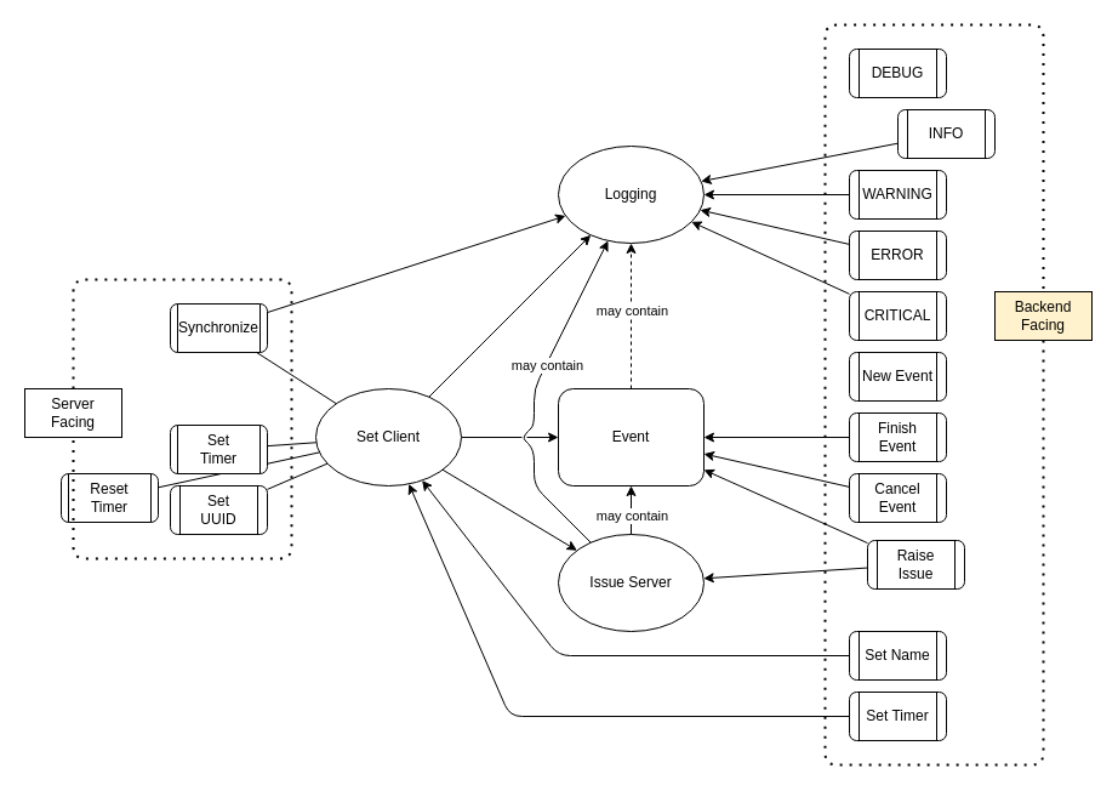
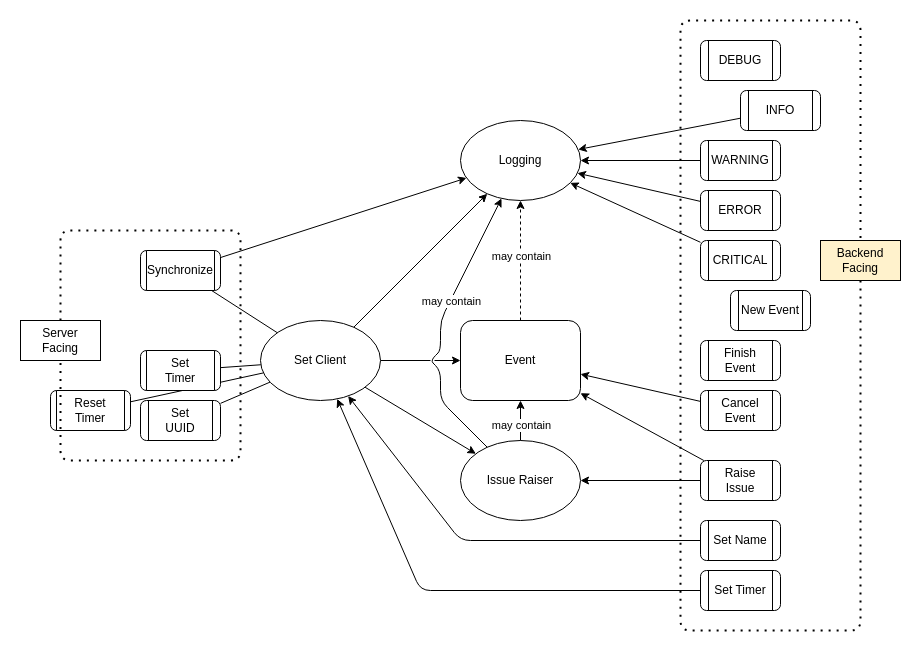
  <mxCell id="0" />
  <mxCell id="1" parent="0" />
  <mxCell id="2" value="" style="endArrow=classic;html=1;" edge="1" parent="1" source="4" target="11"><mxGeometry width="50" height="50" relative="1" as="geometry"><mxPoint x="410" y="330" as="sourcePoint" /><mxPoint x="460" y="280" as="targetPoint" /></mxGeometry></mxCell>
  <mxCell id="3" value="" style="rounded=0;whiteSpace=wrap;html=1;strokeColor=none;" vertex="1" parent="1"><mxGeometry x="430" y="358" width="4" height="4" as="geometry" /></mxCell>
  <mxCell id="4" value="Set Client" style="ellipse;whiteSpace=wrap;html=1;" vertex="1" parent="1"><mxGeometry x="260" y="320" width="120" height="80" as="geometry" /></mxCell>
  <mxCell id="5" value="Logging" style="ellipse;whiteSpace=wrap;html=1;" vertex="1" parent="1"><mxGeometry x="460" y="120" width="120" height="80" as="geometry" /></mxCell>
  <mxCell id="6" value="" style="endArrow=none;html=1;startArrow=classic;startFill=1;" edge="1" parent="1" source="5" target="16"><mxGeometry width="50" height="50" relative="1" as="geometry"><mxPoint x="610" y="310" as="sourcePoint" /><mxPoint x="673.241" y="285.134" as="targetPoint" /></mxGeometry></mxCell>
  <mxCell id="7" value="" style="endArrow=none;html=1;startArrow=classic;startFill=1;" edge="1" parent="1" source="5" target="15"><mxGeometry width="50" height="50" relative="1" as="geometry"><mxPoint x="610" y="310" as="sourcePoint" /><mxPoint x="664.987" y="240.33" as="targetPoint" /></mxGeometry></mxCell>
  <mxCell id="8" value="" style="endArrow=none;html=1;startArrow=classic;startFill=1;" edge="1" parent="1" source="5" target="14"><mxGeometry width="50" height="50" relative="1" as="geometry"><mxPoint x="610" y="310" as="sourcePoint" /><mxPoint x="660" y="200" as="targetPoint" /></mxGeometry></mxCell>
  <mxCell id="9" value="" style="endArrow=none;html=1;startArrow=classic;startFill=1;" edge="1" parent="1" source="5" target="13"><mxGeometry width="50" height="50" relative="1" as="geometry"><mxPoint x="610" y="310" as="sourcePoint" /><mxPoint x="664.987" y="159.67" as="targetPoint" /></mxGeometry></mxCell>
  <mxCell id="10" value="" style="endArrow=none;html=1;startArrow=classic;startFill=1;" edge="1" parent="1" source="5" target="34"><mxGeometry width="50" height="50" relative="1" as="geometry"><mxPoint x="610" y="310" as="sourcePoint" /><mxPoint x="673.241" y="114.866" as="targetPoint" /></mxGeometry></mxCell>
  <mxCell id="11" value="Event" style="whiteSpace=wrap;html=1;rounded=1;" vertex="1" parent="1"><mxGeometry x="460" y="320" width="120" height="80" as="geometry" /></mxCell>
  <mxCell id="12" value="DEBUG" style="shape=process;whiteSpace=wrap;html=1;backgroundOutline=1;rounded=1;" vertex="1" parent="1"><mxGeometry x="700" y="40" width="80" height="40" as="geometry" /></mxCell>
  <mxCell id="13" value="INFO" style="shape=process;whiteSpace=wrap;html=1;backgroundOutline=1;rounded=1;" vertex="1" parent="1"><mxGeometry x="740" y="90" width="80" height="40" as="geometry" /></mxCell>
  <mxCell id="14" value="WARNING" style="shape=process;whiteSpace=wrap;html=1;backgroundOutline=1;rounded=1;" vertex="1" parent="1"><mxGeometry x="700" y="140" width="80" height="40" as="geometry" /></mxCell>
  <mxCell id="15" value="ERROR" style="shape=process;whiteSpace=wrap;html=1;backgroundOutline=1;rounded=1;" vertex="1" parent="1"><mxGeometry x="700" y="190" width="80" height="40" as="geometry" /></mxCell>
  <mxCell id="16" value="CRITICAL" style="shape=process;whiteSpace=wrap;html=1;backgroundOutline=1;rounded=1;" vertex="1" parent="1"><mxGeometry x="700" y="240" width="80" height="40" as="geometry" /></mxCell>
  <mxCell id="17" value="" style="endArrow=classic;html=1;" edge="1" parent="1" source="4" target="5"><mxGeometry width="50" height="50" relative="1" as="geometry"><mxPoint x="410" y="330" as="sourcePoint" /><mxPoint x="460" y="280" as="targetPoint" /></mxGeometry></mxCell>
- <mxCell id="18" value="Issue Server" style="ellipse;whiteSpace=wrap;html=1;" vertex="1" parent="1"><mxGeometry x="460" y="440" width="120" height="80" as="geometry" /></mxCell>
+ <mxCell id="18" value="Issue Raiser" style="ellipse;whiteSpace=wrap;html=1;" vertex="1" parent="1"><mxGeometry x="460" y="440" width="120" height="80" as="geometry" /></mxCell>
  <mxCell id="19" value="" style="endArrow=classic;html=1;" edge="1" parent="1" source="4" target="18"><mxGeometry width="50" height="50" relative="1" as="geometry"><mxPoint x="350" y="490" as="sourcePoint" /><mxPoint x="400" y="440" as="targetPoint" /></mxGeometry></mxCell>
  <mxCell id="20" value="" style="endArrow=classic;html=1;dashed=1;" edge="1" parent="1" source="11" target="5"><mxGeometry width="50" height="50" relative="1" as="geometry"><mxPoint x="600" y="350" as="sourcePoint" /><mxPoint x="600" y="310" as="targetPoint" /></mxGeometry></mxCell>
  <mxCell id="21" value="may contain" style="edgeLabel;html=1;align=center;verticalAlign=middle;resizable=0;points=[];" vertex="1" connectable="0" parent="20"><mxGeometry x="0.196" relative="1" as="geometry"><mxPoint y="7.62" as="offset" /></mxGeometry></mxCell>
  <mxCell id="22" value="" style="endArrow=classic;html=1;" edge="1" parent="1" source="18" target="5"><mxGeometry width="50" height="50" relative="1" as="geometry"><mxPoint x="600" y="350" as="sourcePoint" /><mxPoint x="600" y="310" as="targetPoint" /><Array as="points"><mxPoint x="440" y="400" /><mxPoint x="440" y="370" /><mxPoint x="430" y="360" /><mxPoint x="440" y="350" /><mxPoint x="440" y="320" /></Array></mxGeometry></mxCell>
  <mxCell id="23" value="may contain" style="edgeLabel;html=1;align=center;verticalAlign=middle;resizable=0;points=[];" vertex="1" connectable="0" parent="22"><mxGeometry x="-0.447" y="1" relative="1" as="geometry"><mxPoint x="11.0" y="-85.38" as="offset" /></mxGeometry></mxCell>
  <mxCell id="24" value="" style="endArrow=classic;html=1;" edge="1" parent="1" source="18" target="11"><mxGeometry width="50" height="50" relative="1" as="geometry"><mxPoint x="600" y="350" as="sourcePoint" /><mxPoint x="520" y="360" as="targetPoint" /></mxGeometry></mxCell>
  <mxCell id="25" value="may contain" style="edgeLabel;html=1;align=center;verticalAlign=middle;resizable=0;points=[];" vertex="1" connectable="0" parent="24"><mxGeometry x="0.316" y="1" relative="1" as="geometry"><mxPoint x="1" y="10.86" as="offset" /></mxGeometry></mxCell>
- <mxCell id="26" value="New Event" style="shape=process;whiteSpace=wrap;html=1;backgroundOutline=1;rounded=1;" vertex="1" parent="1"><mxGeometry x="700" y="290" width="80" height="40" as="geometry" /></mxCell>
+ <mxCell id="26" value="New Event" style="shape=process;whiteSpace=wrap;html=1;backgroundOutline=1;rounded=1;" vertex="1" parent="1"><mxGeometry x="730" y="290" width="80" height="40" as="geometry" /></mxCell>
  <mxCell id="27" value="Finish Event" style="shape=process;whiteSpace=wrap;html=1;backgroundOutline=1;rounded=1;" vertex="1" parent="1"><mxGeometry x="700" y="340" width="80" height="40" as="geometry" /></mxCell>
  <mxCell id="28" value="Cancel Event" style="shape=process;whiteSpace=wrap;html=1;backgroundOutline=1;rounded=1;" vertex="1" parent="1"><mxGeometry x="700" y="390" width="80" height="40" as="geometry" /></mxCell>
  <mxCell id="29" value="" style="endArrow=none;html=1;startArrow=classic;startFill=1;" edge="1" parent="1" source="11" target="32"><mxGeometry width="50" height="50" relative="1" as="geometry"><mxPoint x="560" y="370" as="sourcePoint" /><mxPoint x="610" y="320" as="targetPoint" /></mxGeometry></mxCell>
- <mxCell id="30" value="" style="endArrow=none;html=1;startArrow=classic;startFill=1;" edge="1" parent="1" source="11" target="27"><mxGeometry width="50" height="50" relative="1" as="geometry"><mxPoint x="560" y="370" as="sourcePoint" /><mxPoint x="610" y="320" as="targetPoint" /></mxGeometry></mxCell>
  <mxCell id="31" value="" style="endArrow=none;html=1;startArrow=classic;startFill=1;" edge="1" parent="1" source="11" target="28"><mxGeometry width="50" height="50" relative="1" as="geometry"><mxPoint x="560" y="370" as="sourcePoint" /><mxPoint x="610" y="320" as="targetPoint" /></mxGeometry></mxCell>
- <mxCell id="32" value="Raise Issue" style="shape=process;whiteSpace=wrap;html=1;backgroundOutline=1;rounded=1;" vertex="1" parent="1"><mxGeometry x="715" y="445" width="80" height="40" as="geometry" /></mxCell>
+ <mxCell id="32" value="Raise Issue" style="shape=process;whiteSpace=wrap;html=1;backgroundOutline=1;rounded=1;" vertex="1" parent="1"><mxGeometry x="700" y="460" width="80" height="40" as="geometry" /></mxCell>
  <mxCell id="33" value="" style="endArrow=none;html=1;endFill=0;startArrow=classic;startFill=1;" edge="1" parent="1" source="18" target="32"><mxGeometry width="50" height="50" relative="1" as="geometry"><mxPoint x="720" y="580" as="sourcePoint" /><mxPoint x="770" y="530" as="targetPoint" /></mxGeometry></mxCell>
  <mxCell id="34" value="Synchronize" style="shape=process;whiteSpace=wrap;html=1;backgroundOutline=1;rounded=1;size=0;" vertex="1" parent="1"><mxGeometry x="140" y="250" width="80" height="40" as="geometry" /></mxCell>
  <mxCell id="35" value="Reset&lt;br&gt;Timer" style="shape=process;whiteSpace=wrap;html=1;backgroundOutline=1;rounded=1;size=0;" vertex="1" parent="1"><mxGeometry x="50" y="390" width="80" height="40" as="geometry" /></mxCell>
  <mxCell id="36" value="" style="endArrow=none;html=1;" edge="1" parent="1" source="35" target="4"><mxGeometry width="50" height="50" relative="1" as="geometry"><mxPoint x="220" y="450" as="sourcePoint" /><mxPoint x="270" y="400" as="targetPoint" /></mxGeometry></mxCell>
  <mxCell id="37" value="" style="endArrow=none;html=1;" edge="1" parent="1" source="34" target="4"><mxGeometry width="50" height="50" relative="1" as="geometry"><mxPoint x="220" y="450" as="sourcePoint" /><mxPoint x="270" y="400" as="targetPoint" /></mxGeometry></mxCell>
  <mxCell id="38" value="" style="endArrow=none;dashed=1;html=1;dashPattern=1 3;strokeWidth=2;entryX=0.5;entryY=0;entryDx=0;entryDy=0;exitX=0.5;exitY=1;exitDx=0;exitDy=0;" edge="1" parent="1" source="39" target="39"><mxGeometry width="50" height="50" relative="1" as="geometry"><mxPoint x="900" y="280" as="sourcePoint" /><mxPoint x="900" y="240" as="targetPoint" /><Array as="points"><mxPoint x="860" y="630" /><mxPoint x="680" y="630" /><mxPoint x="680" y="20" /><mxPoint x="860" y="20" /></Array></mxGeometry></mxCell>
  <mxCell id="39" value="Backend Facing" style="rounded=0;whiteSpace=wrap;html=1;fillColor=#fff2cc;" vertex="1" parent="1"><mxGeometry x="820" y="240" width="80" height="40" as="geometry" /></mxCell>
  <mxCell id="40" value="" style="endArrow=none;dashed=1;html=1;dashPattern=1 3;strokeWidth=2;entryX=0.5;entryY=1;entryDx=0;entryDy=0;exitX=0.5;exitY=0;exitDx=0;exitDy=0;" edge="1" parent="1" source="41" target="41"><mxGeometry width="50" height="50" relative="1" as="geometry"><mxPoint x="80" y="480" as="sourcePoint" /><mxPoint x="130" y="430" as="targetPoint" /><Array as="points"><mxPoint x="60" y="230" /><mxPoint x="240" y="230" /><mxPoint x="240" y="460" /><mxPoint x="60" y="460" /></Array></mxGeometry></mxCell>
  <mxCell id="41" value="Server&lt;br&gt;Facing" style="rounded=0;whiteSpace=wrap;html=1;" vertex="1" parent="1"><mxGeometry x="20" y="320" width="80" height="40" as="geometry" /></mxCell>
  <mxCell id="42" value="Set Name" style="shape=process;whiteSpace=wrap;html=1;backgroundOutline=1;rounded=1;" vertex="1" parent="1"><mxGeometry x="700" y="520" width="80" height="40" as="geometry" /></mxCell>
  <mxCell id="43" value="Set Timer" style="shape=process;whiteSpace=wrap;html=1;backgroundOutline=1;rounded=1;" vertex="1" parent="1"><mxGeometry x="700" y="570" width="80" height="40" as="geometry" /></mxCell>
  <mxCell id="44" value="Set&lt;br&gt;Timer" style="shape=process;whiteSpace=wrap;html=1;backgroundOutline=1;rounded=1;size=0;" vertex="1" parent="1"><mxGeometry x="140" y="350" width="80" height="40" as="geometry" /></mxCell>
  <mxCell id="45" value="" style="endArrow=none;html=1;" edge="1" parent="1" source="44" target="4"><mxGeometry width="50" height="50" relative="1" as="geometry"><mxPoint x="260" y="460" as="sourcePoint" /><mxPoint x="310" y="410" as="targetPoint" /></mxGeometry></mxCell>
  <mxCell id="46" value="Set&lt;br&gt;UUID" style="shape=process;whiteSpace=wrap;html=1;backgroundOutline=1;rounded=1;" vertex="1" parent="1"><mxGeometry x="140" y="400" width="80" height="40" as="geometry" /></mxCell>
  <mxCell id="47" value="" style="endArrow=none;html=1;" edge="1" parent="1" source="46" target="4"><mxGeometry width="50" height="50" relative="1" as="geometry"><mxPoint x="260" y="460" as="sourcePoint" /><mxPoint x="310" y="410" as="targetPoint" /></mxGeometry></mxCell>
  <mxCell id="48" value="" style="endArrow=none;html=1;endFill=0;startArrow=classic;startFill=1;" edge="1" parent="1" source="4" target="42"><mxGeometry width="50" height="50" relative="1" as="geometry"><mxPoint x="720" y="580" as="sourcePoint" /><mxPoint x="770" y="530" as="targetPoint" /><Array as="points"><mxPoint x="460" y="540" /></Array></mxGeometry></mxCell>
  <mxCell id="49" value="" style="endArrow=none;html=1;endFill=0;startArrow=classic;startFill=1;" edge="1" parent="1" source="4" target="43"><mxGeometry width="50" height="50" relative="1" as="geometry"><mxPoint x="720" y="580" as="sourcePoint" /><mxPoint x="770" y="530" as="targetPoint" /><Array as="points"><mxPoint x="420" y="590" /></Array></mxGeometry></mxCell>
